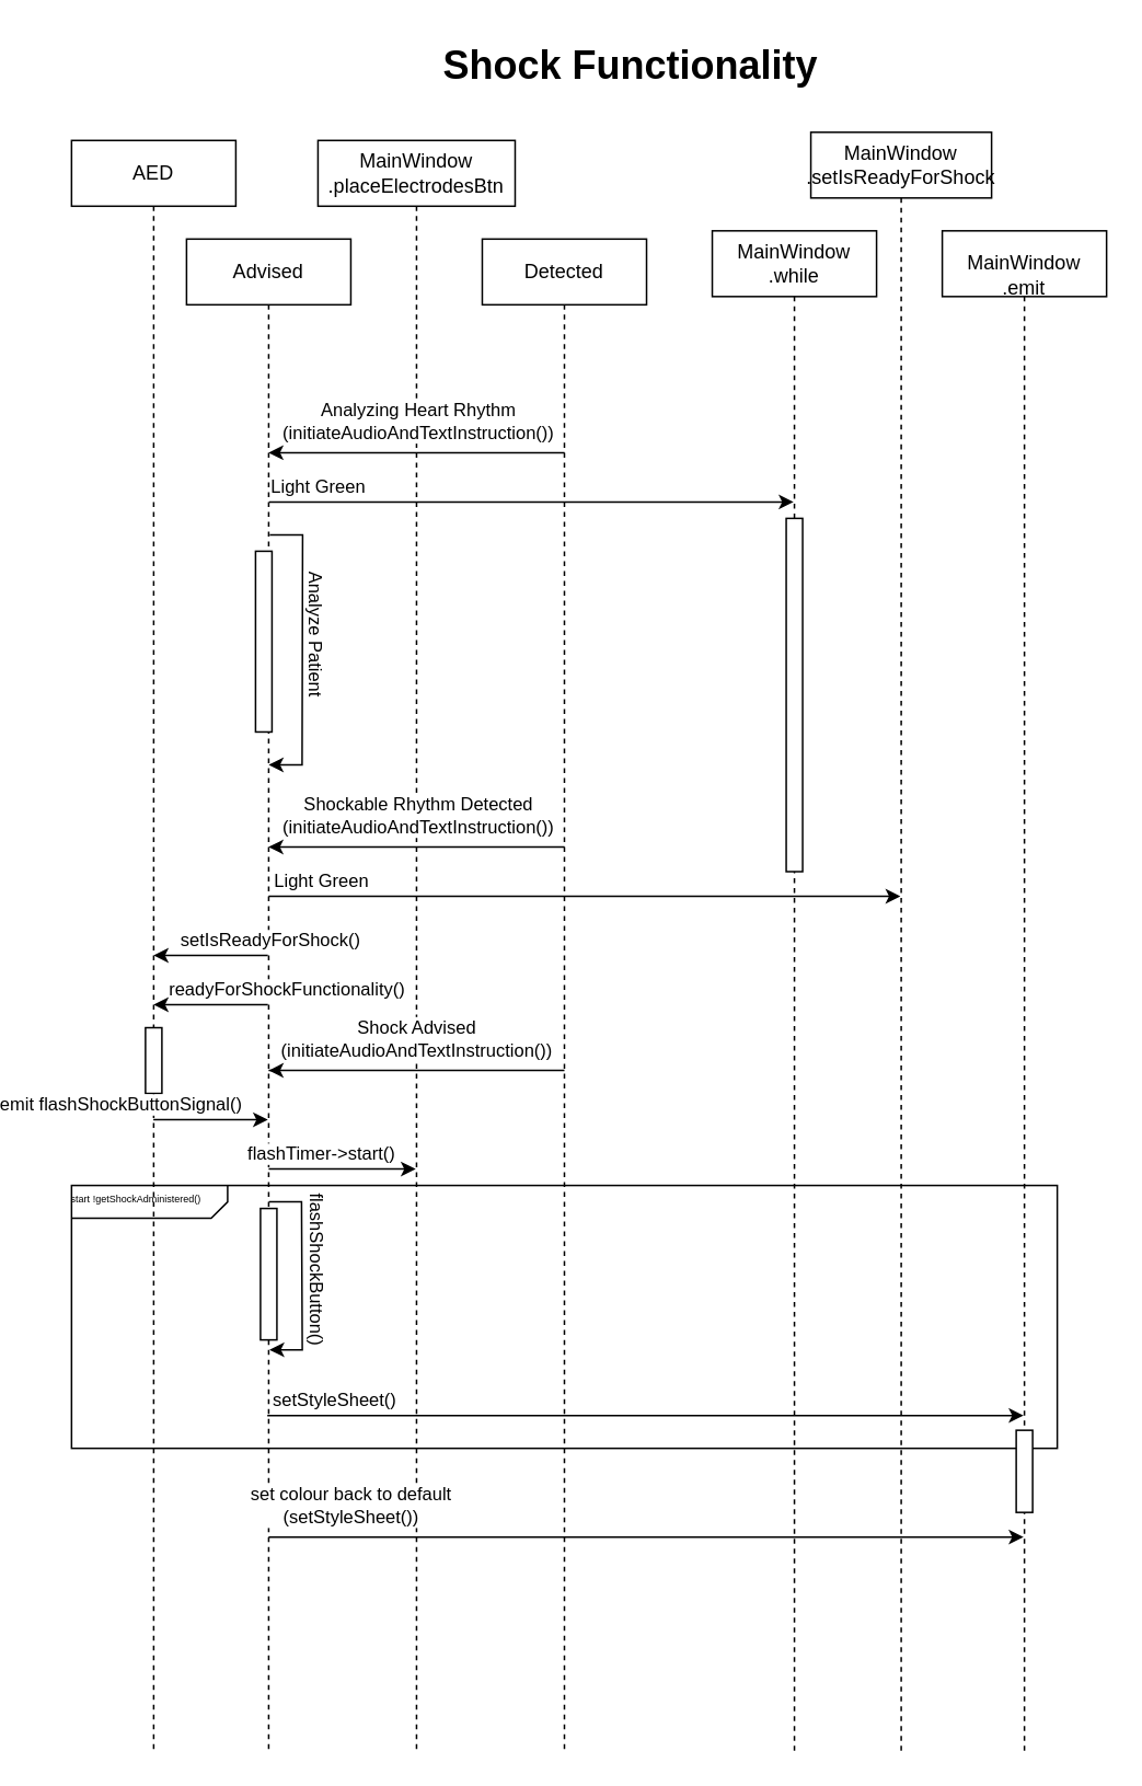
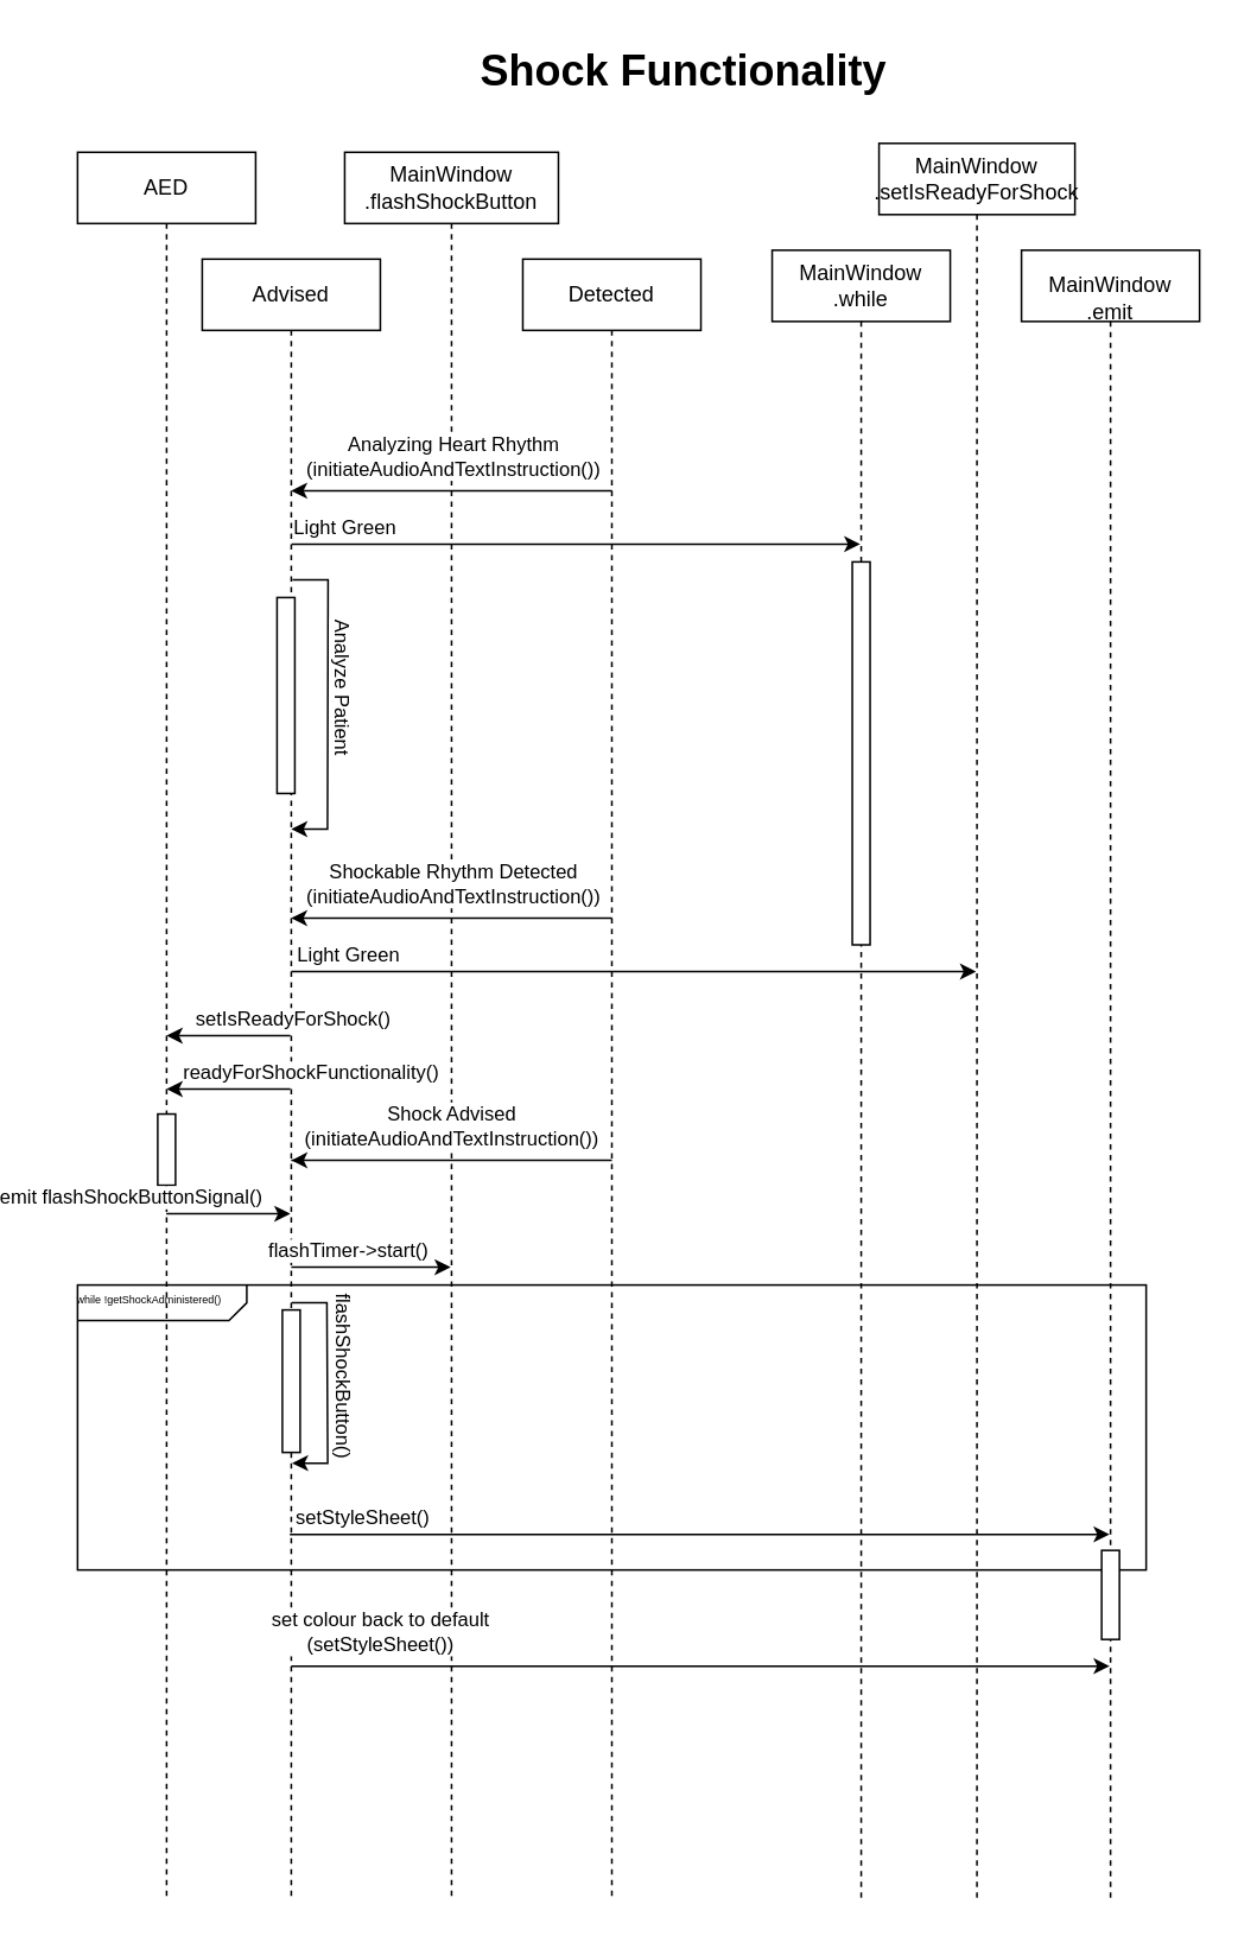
  <mxCell id="0" />
  <mxCell id="1" parent="0" />
  <mxCell id="2" value="Shock Functionality" style="text;strokeColor=none;fillColor=none;html=1;fontSize=24;fontStyle=1;verticalAlign=middle;align=center;" parent="1" vertex="1"><mxGeometry x="140" y="20" width="440" height="40" as="geometry" /></mxCell>
  <mxCell id="3" value="&lt;div&gt;AED&lt;/div&gt;" style="shape=umlLifeline;perimeter=lifelinePerimeter;whiteSpace=wrap;html=1;container=0;dropTarget=0;collapsible=0;recursiveResize=0;outlineConnect=0;portConstraint=eastwest;newEdgeStyle={&quot;edgeStyle&quot;:&quot;elbowEdgeStyle&quot;,&quot;elbow&quot;:&quot;vertical&quot;,&quot;curved&quot;:0,&quot;rounded&quot;:0};" parent="1" vertex="1"><mxGeometry x="20" y="85" width="100" height="980" as="geometry" /></mxCell>
  <mxCell id="4" value="" style="html=1;points=[[0,0,0,0,5],[0,1,0,0,-5],[1,0,0,0,5],[1,1,0,0,-5]];perimeter=orthogonalPerimeter;outlineConnect=0;targetShapes=umlLifeline;portConstraint=eastwest;newEdgeStyle={&quot;curved&quot;:0,&quot;rounded&quot;:0};" vertex="1" parent="3"><mxGeometry x="45" y="540" width="10" height="40" as="geometry" /></mxCell>
  <mxCell id="5" value="Detected" style="shape=umlLifeline;perimeter=lifelinePerimeter;whiteSpace=wrap;html=1;container=0;dropTarget=0;collapsible=0;recursiveResize=0;outlineConnect=0;portConstraint=eastwest;newEdgeStyle={&quot;edgeStyle&quot;:&quot;elbowEdgeStyle&quot;,&quot;elbow&quot;:&quot;vertical&quot;,&quot;curved&quot;:0,&quot;rounded&quot;:0};" parent="1" vertex="1"><mxGeometry x="270" y="145" width="100" height="920" as="geometry" /></mxCell>
  <mxCell id="6" value="&lt;div&gt;MainWindow&lt;/div&gt;&lt;div&gt;.while&lt;br&gt;&lt;/div&gt;" style="shape=umlLifeline;perimeter=lifelinePerimeter;whiteSpace=wrap;html=1;container=0;dropTarget=0;collapsible=0;recursiveResize=0;outlineConnect=0;portConstraint=eastwest;newEdgeStyle={&quot;edgeStyle&quot;:&quot;elbowEdgeStyle&quot;,&quot;elbow&quot;:&quot;vertical&quot;,&quot;curved&quot;:0,&quot;rounded&quot;:0};fillColor=none;" parent="1" vertex="1"><mxGeometry x="410" y="140" width="100" height="925" as="geometry" /></mxCell>
  <mxCell id="7" value="" style="html=1;points=[[0,0,0,0,5],[0,1,0,0,-5],[1,0,0,0,5],[1,1,0,0,-5]];perimeter=orthogonalPerimeter;outlineConnect=0;targetShapes=umlLifeline;portConstraint=eastwest;newEdgeStyle={&quot;curved&quot;:0,&quot;rounded&quot;:0};" vertex="1" parent="6"><mxGeometry x="45" y="175" width="10" height="215" as="geometry" /></mxCell>
  <mxCell id="8" value="Advised" style="shape=umlLifeline;perimeter=lifelinePerimeter;whiteSpace=wrap;html=1;container=0;dropTarget=0;collapsible=0;recursiveResize=0;outlineConnect=0;portConstraint=eastwest;newEdgeStyle={&quot;edgeStyle&quot;:&quot;elbowEdgeStyle&quot;,&quot;elbow&quot;:&quot;vertical&quot;,&quot;curved&quot;:0,&quot;rounded&quot;:0};" parent="1" vertex="1"><mxGeometry x="90" y="145" width="100" height="920" as="geometry" /></mxCell>
  <mxCell id="9" value="" style="html=1;points=[[0,0,0,0,5],[0,1,0,0,-5],[1,0,0,0,5],[1,1,0,0,-5]];perimeter=orthogonalPerimeter;outlineConnect=0;targetShapes=umlLifeline;portConstraint=eastwest;newEdgeStyle={&quot;curved&quot;:0,&quot;rounded&quot;:0};" vertex="1" parent="8"><mxGeometry x="42" y="190" width="10" height="110" as="geometry" /></mxCell>
- <mxCell id="10" value="&lt;div&gt;MainWindow&lt;/div&gt;&lt;div&gt;.placeElectrodesBtn&lt;br&gt;&lt;/div&gt;" style="shape=umlLifeline;perimeter=lifelinePerimeter;whiteSpace=wrap;html=1;container=0;dropTarget=0;collapsible=0;recursiveResize=0;outlineConnect=0;portConstraint=eastwest;newEdgeStyle={&quot;edgeStyle&quot;:&quot;elbowEdgeStyle&quot;,&quot;elbow&quot;:&quot;vertical&quot;,&quot;curved&quot;:0,&quot;rounded&quot;:0};" parent="1" vertex="1"><mxGeometry x="170" y="85" width="120" height="980" as="geometry" /></mxCell>
+ <mxCell id="10" value="&lt;div&gt;MainWindow&lt;/div&gt;&lt;div&gt;.flashShockButton&lt;br&gt;&lt;/div&gt;" style="shape=umlLifeline;perimeter=lifelinePerimeter;whiteSpace=wrap;html=1;container=0;dropTarget=0;collapsible=0;recursiveResize=0;outlineConnect=0;portConstraint=eastwest;newEdgeStyle={&quot;edgeStyle&quot;:&quot;elbowEdgeStyle&quot;,&quot;elbow&quot;:&quot;vertical&quot;,&quot;curved&quot;:0,&quot;rounded&quot;:0};" parent="1" vertex="1"><mxGeometry x="170" y="85" width="120" height="980" as="geometry" /></mxCell>
  <mxCell id="11" value="&lt;div&gt;MainWindow&lt;/div&gt;&lt;div&gt;.setIsReadyForShock&lt;br&gt;&lt;/div&gt;" style="shape=umlLifeline;perimeter=lifelinePerimeter;whiteSpace=wrap;html=1;container=0;dropTarget=0;collapsible=0;recursiveResize=0;outlineConnect=0;portConstraint=eastwest;newEdgeStyle={&quot;edgeStyle&quot;:&quot;elbowEdgeStyle&quot;,&quot;elbow&quot;:&quot;vertical&quot;,&quot;curved&quot;:0,&quot;rounded&quot;:0};fillColor=none;" parent="1" vertex="1"><mxGeometry x="470" y="80" width="110" height="985" as="geometry" /></mxCell>
  <mxCell id="12" value="" style="endArrow=classic;html=1;rounded=0;" parent="1" edge="1"><mxGeometry width="50" height="50" relative="1" as="geometry"><mxPoint x="140.66" y="325" as="sourcePoint" /><mxPoint x="139.997" y="465" as="targetPoint" /><Array as="points"><mxPoint x="160.66" y="325" /><mxPoint x="160.33" y="465" /></Array></mxGeometry></mxCell>
  <mxCell id="13" value="&lt;div&gt;Analyze Patient&lt;/div&gt;" style="edgeLabel;html=1;align=center;verticalAlign=middle;resizable=0;points=[];rotation=90;" parent="12" connectable="0" vertex="1"><mxGeometry x="-0.508" y="2" relative="1" as="geometry"><mxPoint x="7" y="36" as="offset" /></mxGeometry></mxCell>
  <mxCell id="14" value="" style="endArrow=classic;html=1;rounded=0;exitX=0.5;exitY=0.121;exitDx=0;exitDy=0;exitPerimeter=0;" parent="1" target="6" edge="1"><mxGeometry width="50" height="50" relative="1" as="geometry"><mxPoint x="140.25" y="305" as="sourcePoint" /><mxPoint x="799.75" y="305" as="targetPoint" /></mxGeometry></mxCell>
  <mxCell id="15" value="Light Green" style="edgeLabel;html=1;align=center;verticalAlign=middle;resizable=0;points=[];" parent="14" connectable="0" vertex="1"><mxGeometry x="-0.393" y="1" relative="1" as="geometry"><mxPoint x="-68" y="-9" as="offset" /></mxGeometry></mxCell>
  <mxCell id="16" value="" style="endArrow=classic;html=1;rounded=0;exitX=0.5;exitY=0.121;exitDx=0;exitDy=0;exitPerimeter=0;" parent="1" target="11" edge="1"><mxGeometry width="50" height="50" relative="1" as="geometry"><mxPoint x="140" y="545" as="sourcePoint" /><mxPoint x="865" y="545" as="targetPoint" /></mxGeometry></mxCell>
  <mxCell id="17" value="Light Green" style="edgeLabel;html=1;align=center;verticalAlign=middle;resizable=0;points=[];" parent="16" connectable="0" vertex="1"><mxGeometry x="-0.393" y="1" relative="1" as="geometry"><mxPoint x="-86" y="-9" as="offset" /></mxGeometry></mxCell>
  <mxCell id="18" value="" style="endArrow=classic;html=1;rounded=0;" parent="1" edge="1"><mxGeometry width="50" height="50" relative="1" as="geometry"><mxPoint x="320.09" y="275" as="sourcePoint" /><mxPoint x="139.914" y="275" as="targetPoint" /></mxGeometry></mxCell>
  <mxCell id="19" value="&lt;div&gt;Analyzing Heart Rhythm&lt;br&gt;&lt;/div&gt;&lt;div&gt;(initiateAudioAndTextInstruction())&lt;/div&gt;" style="edgeLabel;html=1;align=center;verticalAlign=middle;resizable=0;points=[];" parent="18" connectable="0" vertex="1"><mxGeometry x="-0.124" y="-2" relative="1" as="geometry"><mxPoint x="-11" y="-18" as="offset" /></mxGeometry></mxCell>
  <mxCell id="20" value="" style="endArrow=classic;html=1;rounded=0;" parent="1" edge="1"><mxGeometry width="50" height="50" relative="1" as="geometry"><mxPoint x="320.09" y="515" as="sourcePoint" /><mxPoint x="139.914" y="515" as="targetPoint" /></mxGeometry></mxCell>
  <mxCell id="21" value="&lt;div&gt;Shockable Rhythm Detected&lt;br&gt;&lt;/div&gt;&lt;div&gt;(initiateAudioAndTextInstruction())&lt;/div&gt;" style="edgeLabel;html=1;align=center;verticalAlign=middle;resizable=0;points=[];" parent="20" connectable="0" vertex="1"><mxGeometry x="-0.124" y="-2" relative="1" as="geometry"><mxPoint x="-11" y="-18" as="offset" /></mxGeometry></mxCell>
  <mxCell id="22" value="" style="endArrow=classic;html=1;rounded=0;" parent="1" edge="1"><mxGeometry width="50" height="50" relative="1" as="geometry"><mxPoint x="139.5" y="581" as="sourcePoint" /><mxPoint x="69.987" y="581" as="targetPoint" /></mxGeometry></mxCell>
  <mxCell id="23" value="setIsReadyForShock()" style="edgeLabel;html=1;align=center;verticalAlign=middle;resizable=0;points=[];" parent="22" connectable="0" vertex="1"><mxGeometry x="0.293" relative="1" as="geometry"><mxPoint x="46" y="-10" as="offset" /></mxGeometry></mxCell>
  <mxCell id="24" value="" style="endArrow=classic;html=1;rounded=0;" parent="1" edge="1"><mxGeometry width="50" height="50" relative="1" as="geometry"><mxPoint x="139.51" y="611" as="sourcePoint" /><mxPoint x="69.997" y="611" as="targetPoint" /></mxGeometry></mxCell>
  <mxCell id="25" value="readyForShockFunctionality()" style="edgeLabel;html=1;align=center;verticalAlign=middle;resizable=0;points=[];" parent="24" connectable="0" vertex="1"><mxGeometry x="0.293" relative="1" as="geometry"><mxPoint x="56" y="-10" as="offset" /></mxGeometry></mxCell>
  <mxCell id="26" value="" style="endArrow=classic;html=1;rounded=0;" parent="1" edge="1"><mxGeometry width="50" height="50" relative="1" as="geometry"><mxPoint x="139.987" y="651" as="sourcePoint" /><mxPoint x="139.997" y="651" as="targetPoint" /><Array as="points"><mxPoint x="320.01" y="651" /></Array></mxGeometry></mxCell>
  <mxCell id="27" value="&lt;div&gt;Shock Advised&lt;br&gt;&lt;/div&gt;&lt;div&gt;(initiateAudioAndTextInstruction())&lt;/div&gt;" style="edgeLabel;html=1;align=center;verticalAlign=middle;resizable=0;points=[];" parent="26" connectable="0" vertex="1"><mxGeometry x="-0.232" relative="1" as="geometry"><mxPoint x="-48" y="-20" as="offset" /></mxGeometry></mxCell>
  <mxCell id="28" value="" style="endArrow=classic;html=1;rounded=0;" parent="1" edge="1"><mxGeometry width="50" height="50" relative="1" as="geometry"><mxPoint x="69.81" y="681" as="sourcePoint" /><mxPoint x="139.5" y="681" as="targetPoint" /></mxGeometry></mxCell>
  <mxCell id="29" value="emit flashShockButtonSignal()" style="edgeLabel;html=1;align=center;verticalAlign=middle;resizable=0;points=[];" parent="28" connectable="0" vertex="1"><mxGeometry x="0.333" y="1" relative="1" as="geometry"><mxPoint x="-66" y="-9" as="offset" /></mxGeometry></mxCell>
  <mxCell id="30" value="" style="endArrow=classic;html=1;rounded=0;" parent="1" edge="1"><mxGeometry width="50" height="50" relative="1" as="geometry"><mxPoint x="140" y="711" as="sourcePoint" /><mxPoint x="229.5" y="711" as="targetPoint" /></mxGeometry></mxCell>
  <mxCell id="31" value="flashTimer-&amp;gt;start()" style="edgeLabel;html=1;align=center;verticalAlign=middle;resizable=0;points=[];" parent="30" connectable="0" vertex="1"><mxGeometry x="0.333" y="1" relative="1" as="geometry"><mxPoint x="-29" y="-9" as="offset" /></mxGeometry></mxCell>
- <mxCell id="32" value="&lt;div&gt;&lt;font style=&quot;font-size: 6px;&quot;&gt;start &lt;/font&gt;&lt;font style=&quot;font-size: 6px;&quot;&gt;!&lt;font&gt;getShockAdministered&lt;/font&gt;&lt;font&gt;()&lt;/font&gt;&lt;/font&gt;&lt;/div&gt;" style="html=1;shape=mxgraph.sysml.package;overflow=fill;labelX=95;align=left;spacingLeft=5;verticalAlign=top;spacingTop=-3;fillColor=none;" parent="1" vertex="1"><mxGeometry x="20" y="721" width="600" height="160" as="geometry" /></mxCell>
+ <mxCell id="32" value="&lt;div&gt;&lt;font style=&quot;font-size: 6px;&quot;&gt;while &lt;/font&gt;&lt;font style=&quot;font-size: 6px;&quot;&gt;!&lt;font&gt;getShockAdministered&lt;/font&gt;&lt;font&gt;()&lt;/font&gt;&lt;/font&gt;&lt;/div&gt;" style="html=1;shape=mxgraph.sysml.package;overflow=fill;labelX=95;align=left;spacingLeft=5;verticalAlign=top;spacingTop=-3;fillColor=none;" parent="1" vertex="1"><mxGeometry x="20" y="721" width="600" height="160" as="geometry" /></mxCell>
  <mxCell id="33" value="" style="endArrow=classic;html=1;rounded=0;" parent="1" edge="1"><mxGeometry width="50" height="50" relative="1" as="geometry"><mxPoint x="140.177" y="731" as="sourcePoint" /><mxPoint x="139.998" y="821" as="targetPoint" /><Array as="points"><mxPoint x="160" y="731" /><mxPoint x="160.45" y="821" /><mxPoint x="140.45" y="821" /></Array></mxGeometry></mxCell>
  <mxCell id="34" value="flashShockButton()" style="edgeLabel;html=1;align=center;verticalAlign=middle;resizable=0;points=[];rotation=90;" parent="33" vertex="1" connectable="0"><mxGeometry x="-0.161" y="-2" relative="1" as="geometry"><mxPoint x="12" y="5" as="offset" /></mxGeometry></mxCell>
  <mxCell id="35" value="&lt;div&gt;&lt;br&gt;&lt;/div&gt;&lt;div&gt;MainWindow&lt;/div&gt;&lt;div&gt;.emit&lt;br&gt;&lt;/div&gt;" style="shape=umlLifeline;perimeter=lifelinePerimeter;whiteSpace=wrap;html=1;container=0;dropTarget=0;collapsible=0;recursiveResize=0;outlineConnect=0;portConstraint=eastwest;newEdgeStyle={&quot;edgeStyle&quot;:&quot;elbowEdgeStyle&quot;,&quot;elbow&quot;:&quot;vertical&quot;,&quot;curved&quot;:0,&quot;rounded&quot;:0};fillColor=none;" parent="1" vertex="1"><mxGeometry x="550" y="140" width="100" height="925" as="geometry" /></mxCell>
  <mxCell id="36" value="" style="html=1;points=[[0,0,0,0,5],[0,1,0,0,-5],[1,0,0,0,5],[1,1,0,0,-5]];perimeter=orthogonalPerimeter;outlineConnect=0;targetShapes=umlLifeline;portConstraint=eastwest;newEdgeStyle={&quot;curved&quot;:0,&quot;rounded&quot;:0};" vertex="1" parent="35"><mxGeometry x="45" y="730" width="10" height="50" as="geometry" /></mxCell>
  <mxCell id="37" value="" style="endArrow=classic;html=1;rounded=0;" parent="1" target="35" edge="1"><mxGeometry width="50" height="50" relative="1" as="geometry"><mxPoint x="139.167" y="861" as="sourcePoint" /><mxPoint x="940" y="861" as="targetPoint" /></mxGeometry></mxCell>
  <mxCell id="38" value="setStyleSheet()" style="edgeLabel;html=1;align=center;verticalAlign=middle;resizable=0;points=[];" parent="37" vertex="1" connectable="0"><mxGeometry x="-0.555" relative="1" as="geometry"><mxPoint x="-62" y="-10" as="offset" /></mxGeometry></mxCell>
  <mxCell id="39" value="" style="endArrow=classic;html=1;rounded=0;" parent="1" target="35" edge="1"><mxGeometry width="50" height="50" relative="1" as="geometry"><mxPoint x="139.997" y="935" as="sourcePoint" /><mxPoint x="940.33" y="935" as="targetPoint" /></mxGeometry></mxCell>
  <mxCell id="40" value="set colour back to default&lt;br&gt;&lt;div&gt;(setStyleSheet())&lt;/div&gt;" style="edgeLabel;html=1;align=center;verticalAlign=middle;resizable=0;points=[];" parent="39" vertex="1" connectable="0"><mxGeometry x="-0.555" relative="1" as="geometry"><mxPoint x="-52" y="-20" as="offset" /></mxGeometry></mxCell>
  <mxCell id="41" value="" style="html=1;points=[[0,0,0,0,5],[0,1,0,0,-5],[1,0,0,0,5],[1,1,0,0,-5]];perimeter=orthogonalPerimeter;outlineConnect=0;targetShapes=umlLifeline;portConstraint=eastwest;newEdgeStyle={&quot;curved&quot;:0,&quot;rounded&quot;:0};" vertex="1" parent="1"><mxGeometry x="135" y="735" width="10" height="80" as="geometry" /></mxCell>
